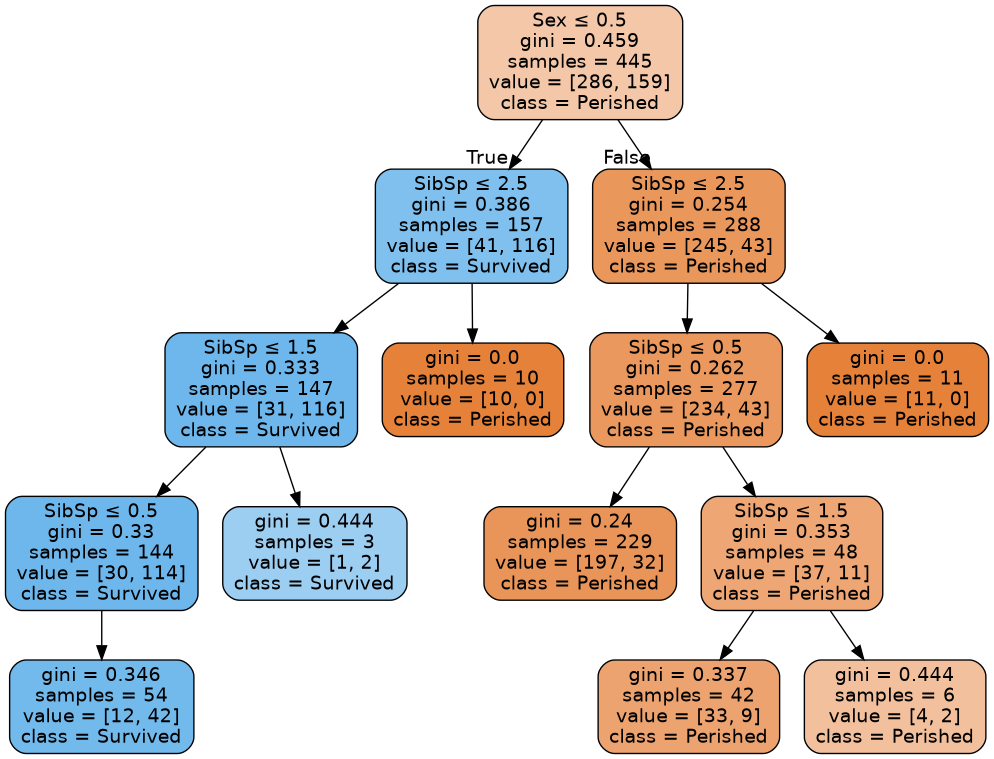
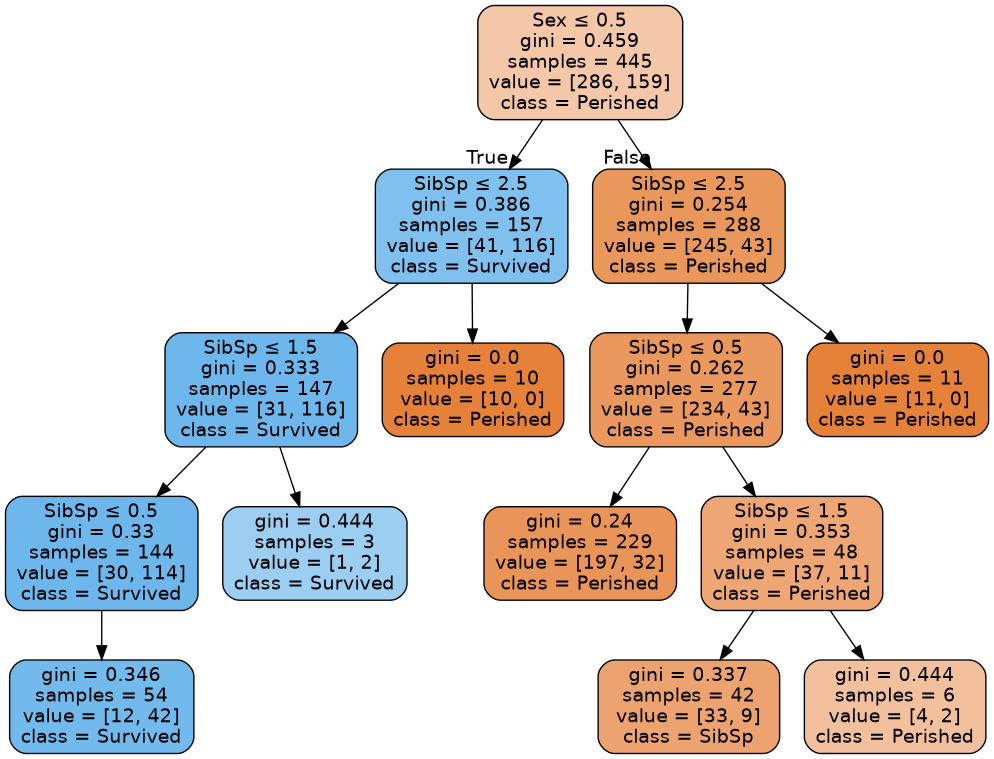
  digraph {
    node [color=black fillcolor="#e58139" fontname=helvetica shape=box style="filled, rounded"]
    edge [fontname=helvetica]
    n1 [fillcolor="#f3c7a7" label=<Sex &le; 0.5<br/>gini = 0.459<br/>samples = 445<br/>value = [286, 159]<br/>class = Perished>]
    n2 [fillcolor="#7fc0ee" label=<SibSp &le; 2.5<br/>gini = 0.386<br/>samples = 157<br/>value = [41, 116]<br/>class = Survived>]
    n3 [fillcolor="#ea975c" label=<SibSp &le; 2.5<br/>gini = 0.254<br/>samples = 288<br/>value = [245, 43]<br/>class = Perished>]
    n4 [fillcolor="#6eb7ec" label=<SibSp &le; 1.5<br/>gini = 0.333<br/>samples = 147<br/>value = [31, 116]<br/>class = Survived>]
    n5 [label=<gini = 0.0<br/>samples = 10<br/>value = [10, 0]<br/>class = Perished>]
    n6 [fillcolor="#ea985d" label=<SibSp &le; 0.5<br/>gini = 0.262<br/>samples = 277<br/>value = [234, 43]<br/>class = Perished>]
    n7 [label=<gini = 0.0<br/>samples = 11<br/>value = [11, 0]<br/>class = Perished>]
    n8 [fillcolor="#6db7ec" label=<SibSp &le; 0.5<br/>gini = 0.33<br/>samples = 144<br/>value = [30, 114]<br/>class = Survived>]
    n9 [fillcolor="#9ccef2" label=<gini = 0.444<br/>samples = 3<br/>value = [1, 2]<br/>class = Survived>]
    n10 [fillcolor="#72b9ec" label=<gini = 0.346<br/>samples = 54<br/>value = [12, 42]<br/>class = Survived>]
    n11 [fillcolor="#e99559" label=<gini = 0.24<br/>samples = 229<br/>value = [197, 32]<br/>class = Perished>]
    n12 [fillcolor="#eda674" label=<SibSp &le; 1.5<br/>gini = 0.353<br/>samples = 48<br/>value = [37, 11]<br/>class = Perished>]
-   n13 [fillcolor="#eca36f" label=<gini = 0.337<br/>samples = 42<br/>value = [33, 9]<br/>class = Perished>]
+   n13 [fillcolor="#eca36f" label=<gini = 0.337<br/>samples = 42<br/>value = [33, 9]<br/>class = SibSp>]
    n14 [fillcolor="#f2c09c" label=<gini = 0.444<br/>samples = 6<br/>value = [4, 2]<br/>class = Perished>]
    n1 -> n2 [headlabel=True labelangle=45 labeldistance=2.5]
    n1 -> n3 [headlabel=False labelangle=-45 labeldistance=2.5]
    n2 -> n4
    n2 -> n5
    n3 -> n6
    n3 -> n7
    n4 -> n8
    n4 -> n9
    n6 -> n11
    n6 -> n12
    n8 -> n10
    n12 -> n13
    n12 -> n14
  }
